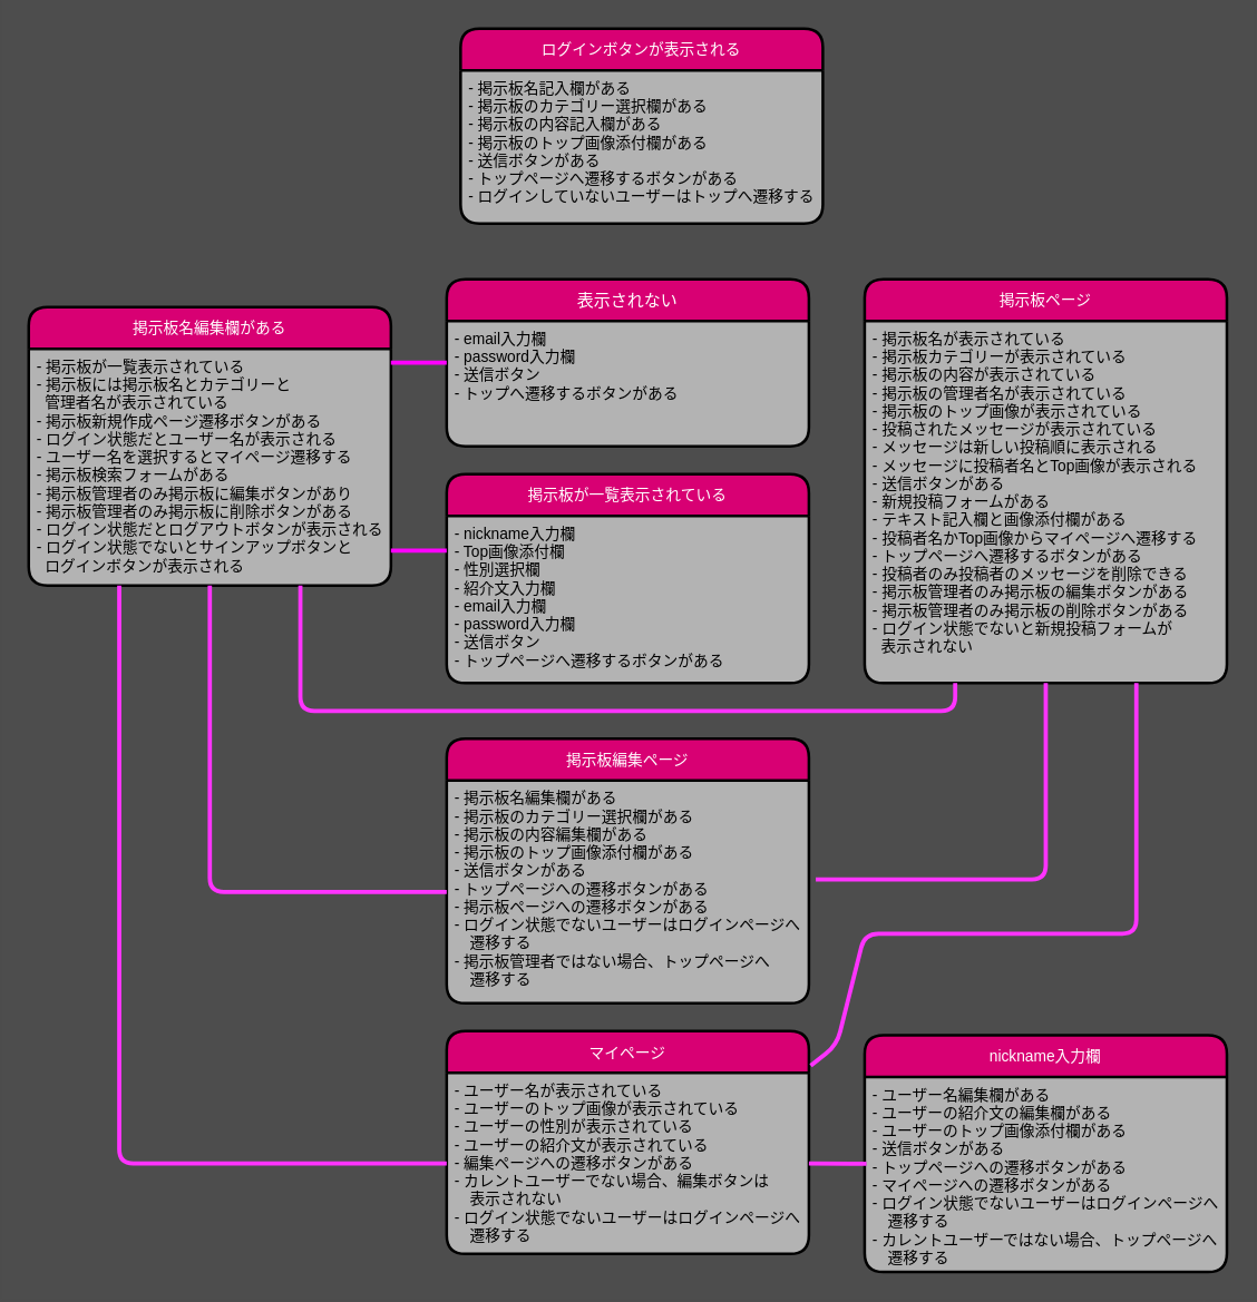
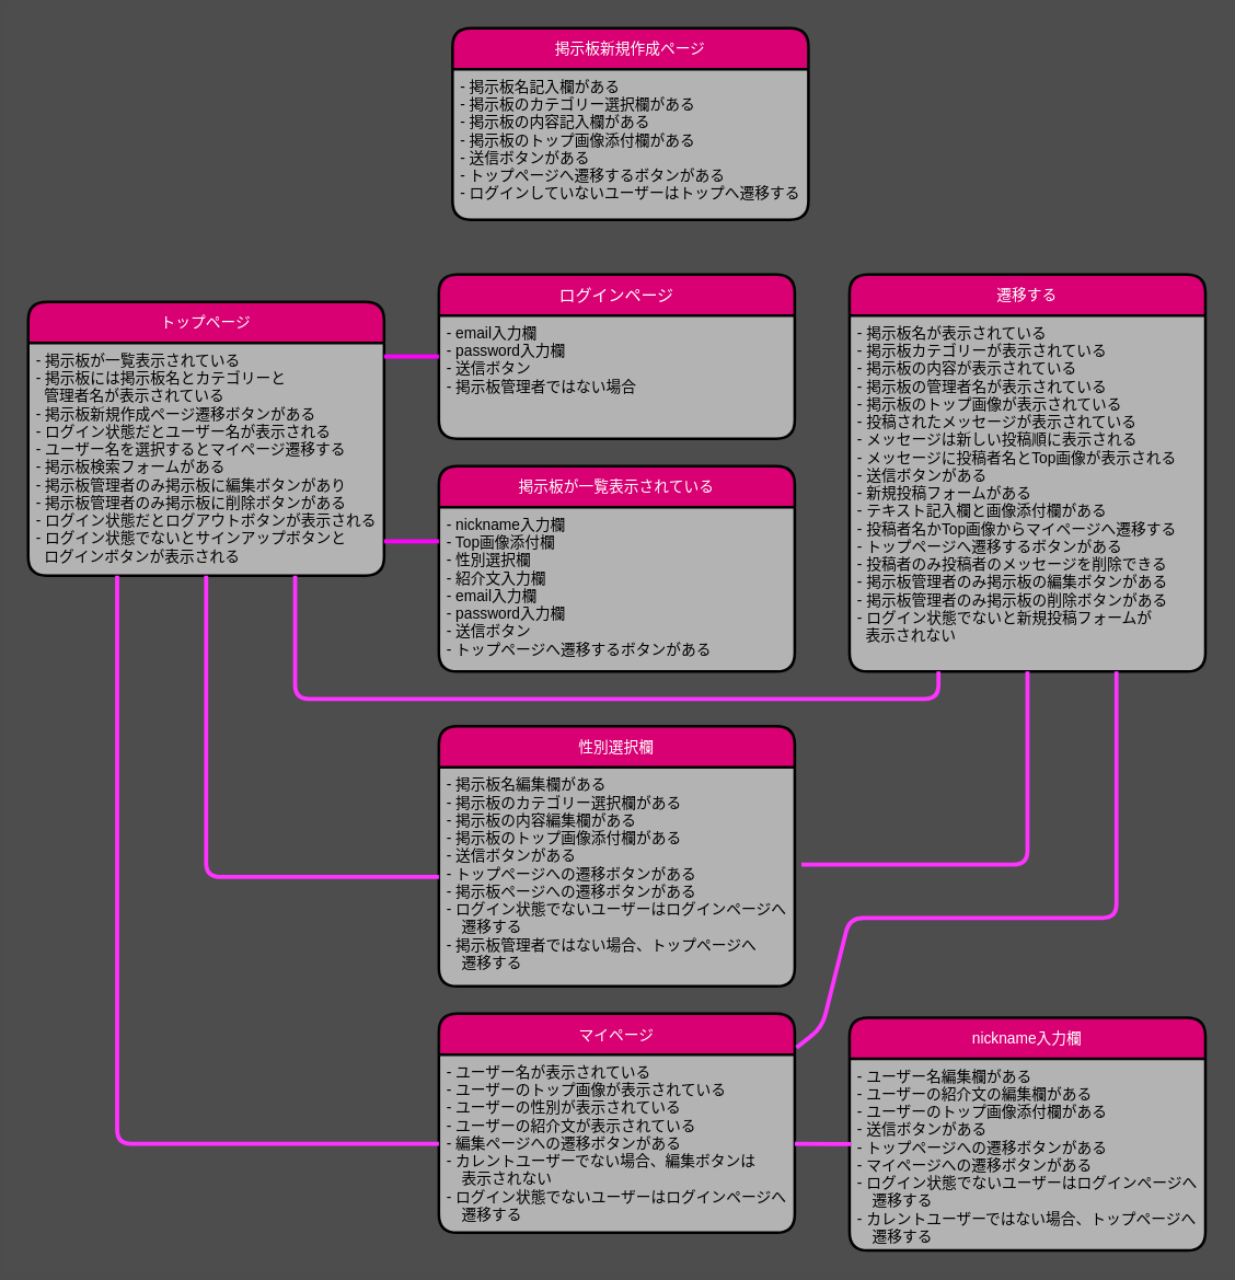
  <mxCell id="0" />
  <mxCell id="1" parent="0" />
- <mxCell id="2" value="表示されない" style="swimlane;childLayout=stackLayout;horizontal=1;startSize=30;horizontalStack=0;rounded=1;fontSize=12;fontStyle=0;strokeWidth=2;resizeParent=0;resizeLast=1;shadow=0;dashed=0;align=center;fillColor=#d80073;fontColor=#ffffff;strokeColor=#000000;swimlaneFillColor=#B3B3B3;" parent="1" vertex="1"><mxGeometry x="320" y="200" width="260" height="120" as="geometry" /></mxCell>
- <mxCell id="3" value="- email入力欄&#10;- password入力欄&#10;- 送信ボタン&#10;- トップへ遷移するボタンがある" style="align=left;strokeColor=none;fillColor=none;spacingLeft=4;fontSize=11;verticalAlign=top;resizable=0;rotatable=0;part=1;" parent="2" vertex="1"><mxGeometry y="30" width="260" height="90" as="geometry" /></mxCell>
+ <mxCell id="2" value="ログインページ" style="swimlane;childLayout=stackLayout;horizontal=1;startSize=30;horizontalStack=0;rounded=1;fontSize=12;fontStyle=0;strokeWidth=2;resizeParent=0;resizeLast=1;shadow=0;dashed=0;align=center;fillColor=#d80073;fontColor=#ffffff;strokeColor=#000000;swimlaneFillColor=#B3B3B3;" parent="1" vertex="1"><mxGeometry x="320" y="200" width="260" height="120" as="geometry" /></mxCell>
+ <mxCell id="3" value="- email入力欄&#10;- password入力欄&#10;- 送信ボタン&#10;- 掲示板管理者ではない場合" style="align=left;strokeColor=none;fillColor=none;spacingLeft=4;fontSize=11;verticalAlign=top;resizable=0;rotatable=0;part=1;" parent="2" vertex="1"><mxGeometry y="30" width="260" height="90" as="geometry" /></mxCell>
  <mxCell id="4" value="掲示板が一覧表示されている" style="swimlane;childLayout=stackLayout;horizontal=1;startSize=30;horizontalStack=0;rounded=1;fontSize=11;fontStyle=0;strokeWidth=2;resizeParent=0;resizeLast=1;shadow=0;dashed=0;align=center;fillColor=#d80073;fontColor=#ffffff;strokeColor=#000000;swimlaneFillColor=#B3B3B3;" parent="1" vertex="1"><mxGeometry x="320" y="340" width="260" height="150" as="geometry" /></mxCell>
  <mxCell id="5" value="- nickname入力欄&#10;- Top画像添付欄&#10;- 性別選択欄&#10;- 紹介文入力欄&#10;- email入力欄&#10;- password入力欄&#10;- 送信ボタン&#10;- トップページへ遷移するボタンがある" style="align=left;strokeColor=none;fillColor=none;spacingLeft=4;fontSize=11;verticalAlign=top;resizable=0;rotatable=0;part=1;" parent="4" vertex="1"><mxGeometry y="30" width="260" height="120" as="geometry" /></mxCell>
- <mxCell id="6" value="掲示板名編集欄がある" style="swimlane;childLayout=stackLayout;horizontal=1;startSize=30;horizontalStack=0;rounded=1;fontSize=11;fontStyle=0;strokeWidth=2;resizeParent=0;resizeLast=1;shadow=0;dashed=0;align=center;fillColor=#d80073;fontColor=#ffffff;strokeColor=#000000;swimlaneFillColor=#B3B3B3;" parent="1" vertex="1"><mxGeometry x="20" y="220" width="260" height="200" as="geometry" /></mxCell>
+ <mxCell id="6" value="トップページ" style="swimlane;childLayout=stackLayout;horizontal=1;startSize=30;horizontalStack=0;rounded=1;fontSize=11;fontStyle=0;strokeWidth=2;resizeParent=0;resizeLast=1;shadow=0;dashed=0;align=center;fillColor=#d80073;fontColor=#ffffff;strokeColor=#000000;swimlaneFillColor=#B3B3B3;" parent="1" vertex="1"><mxGeometry x="20" y="220" width="260" height="200" as="geometry" /></mxCell>
  <mxCell id="7" value="- 掲示板が一覧表示されている&#10;- 掲示板には掲示板名とカテゴリーと&#10;  管理者名が表示されている&#10;- 掲示板新規作成ページ遷移ボタンがある&#10;- ログイン状態だとユーザー名が表示される&#10;- ユーザー名を選択するとマイページ遷移する&#10;- 掲示板検索フォームがある&#10;- 掲示板管理者のみ掲示板に編集ボタンがあり&#10;- 掲示板管理者のみ掲示板に削除ボタンがある&#10;- ログイン状態だとログアウトボタンが表示される&#10;- ログイン状態でないとサインアップボタンと&#10;  ログインボタンが表示される" style="align=left;strokeColor=none;fillColor=none;spacingLeft=4;fontSize=11;verticalAlign=top;resizable=0;rotatable=0;part=1;" parent="6" vertex="1"><mxGeometry y="30" width="260" height="170" as="geometry" /></mxCell>
- <mxCell id="8" value="ログインボタンが表示される" style="swimlane;childLayout=stackLayout;horizontal=1;startSize=30;horizontalStack=0;rounded=1;fontSize=11;fontStyle=0;strokeWidth=2;resizeParent=0;resizeLast=1;shadow=0;dashed=0;align=center;fillColor=#d80073;fontColor=#ffffff;strokeColor=#000000;swimlaneFillColor=#B3B3B3;" parent="1" vertex="1"><mxGeometry x="330" y="20" width="260" height="140" as="geometry" /></mxCell>
+ <mxCell id="8" value="掲示板新規作成ページ" style="swimlane;childLayout=stackLayout;horizontal=1;startSize=30;horizontalStack=0;rounded=1;fontSize=11;fontStyle=0;strokeWidth=2;resizeParent=0;resizeLast=1;shadow=0;dashed=0;align=center;fillColor=#d80073;fontColor=#ffffff;strokeColor=#000000;swimlaneFillColor=#B3B3B3;" parent="1" vertex="1"><mxGeometry x="330" y="20" width="260" height="140" as="geometry" /></mxCell>
  <mxCell id="9" value="- 掲示板名記入欄がある&#10;- 掲示板のカテゴリー選択欄がある&#10;- 掲示板の内容記入欄がある&#10;- 掲示板のトップ画像添付欄がある&#10;- 送信ボタンがある&#10;- トップページへ遷移するボタンがある&#10;- ログインしていないユーザーはトップへ遷移する" style="align=left;strokeColor=none;fillColor=none;spacingLeft=4;fontSize=11;verticalAlign=top;resizable=0;rotatable=0;part=1;" parent="8" vertex="1"><mxGeometry y="30" width="260" height="110" as="geometry" /></mxCell>
- <mxCell id="10" value="掲示板ページ" style="swimlane;childLayout=stackLayout;horizontal=1;startSize=30;horizontalStack=0;rounded=1;fontSize=11;fontStyle=0;strokeWidth=2;resizeParent=0;resizeLast=1;shadow=0;dashed=0;align=center;fillColor=#d80073;fontColor=#ffffff;strokeColor=#000000;swimlaneFillColor=#B3B3B3;" parent="1" vertex="1"><mxGeometry x="620" y="200" width="260" height="290" as="geometry" /></mxCell>
+ <mxCell id="10" value="遷移する" style="swimlane;childLayout=stackLayout;horizontal=1;startSize=30;horizontalStack=0;rounded=1;fontSize=11;fontStyle=0;strokeWidth=2;resizeParent=0;resizeLast=1;shadow=0;dashed=0;align=center;fillColor=#d80073;fontColor=#ffffff;strokeColor=#000000;swimlaneFillColor=#B3B3B3;" parent="1" vertex="1"><mxGeometry x="620" y="200" width="260" height="290" as="geometry" /></mxCell>
  <mxCell id="11" value="- 掲示板名が表示されている&#10;- 掲示板カテゴリーが表示されている&#10;- 掲示板の内容が表示されている&#10;- 掲示板の管理者名が表示されている&#10;- 掲示板のトップ画像が表示されている&#10;- 投稿されたメッセージが表示されている&#10;- メッセージは新しい投稿順に表示される&#10;- メッセージに投稿者名とTop画像が表示される&#10;- 送信ボタンがある&#10;- 新規投稿フォームがある&#10;- テキスト記入欄と画像添付欄がある&#10;- 投稿者名かTop画像からマイページへ遷移する&#10;- トップページへ遷移するボタンがある&#10;- 投稿者のみ投稿者のメッセージを削除できる&#10;- 掲示板管理者のみ掲示板の編集ボタンがある&#10;- 掲示板管理者のみ掲示板の削除ボタンがある&#10;- ログイン状態でないと新規投稿フォームが&#10;  表示されない&#10;" style="align=left;strokeColor=none;fillColor=none;spacingLeft=4;fontSize=11;verticalAlign=top;resizable=0;rotatable=0;part=1;" parent="10" vertex="1"><mxGeometry y="30" width="260" height="260" as="geometry" /></mxCell>
  <mxCell id="12" value="" style="line;strokeWidth=3;rotatable=0;dashed=0;labelPosition=right;align=left;verticalAlign=middle;spacingTop=0;spacingLeft=6;points=[];portConstraint=eastwest;fontSize=11;strokeColor=#FF00FF;" parent="1" vertex="1"><mxGeometry x="280" y="255" width="40" height="10" as="geometry" /></mxCell>
  <mxCell id="13" value="" style="line;strokeWidth=3;rotatable=0;dashed=0;labelPosition=right;align=left;verticalAlign=middle;spacingTop=0;spacingLeft=6;points=[];portConstraint=eastwest;fontSize=11;strokeColor=#FF00FF;" parent="1" vertex="1"><mxGeometry x="280" y="390" width="40" height="10" as="geometry" /></mxCell>
  <mxCell id="14" value="マイページ" style="swimlane;childLayout=stackLayout;horizontal=1;startSize=30;horizontalStack=0;rounded=1;fontSize=11;fontStyle=0;strokeWidth=2;resizeParent=0;resizeLast=1;shadow=0;dashed=0;align=center;fillColor=#d80073;fontColor=#ffffff;strokeColor=#000000;swimlaneFillColor=#B3B3B3;" parent="1" vertex="1"><mxGeometry x="320" y="740" width="260" height="160" as="geometry" /></mxCell>
  <mxCell id="15" value="- ユーザー名が表示されている&#10;- ユーザーのトップ画像が表示されている&#10;- ユーザーの性別が表示されている&#10;- ユーザーの紹介文が表示されている&#10;- 編集ページへの遷移ボタンがある&#10;- カレントユーザーでない場合、編集ボタンは&#10;　表示されない&#10;- ログイン状態でないユーザーはログインページへ&#10;　遷移する" style="align=left;strokeColor=none;fillColor=none;spacingLeft=4;fontSize=11;verticalAlign=top;resizable=0;rotatable=0;part=1;" parent="14" vertex="1"><mxGeometry y="30" width="260" height="130" as="geometry" /></mxCell>
  <mxCell id="16" value="nickname入力欄" style="swimlane;childLayout=stackLayout;horizontal=1;startSize=30;horizontalStack=0;rounded=1;fontSize=11;fontStyle=0;strokeWidth=2;resizeParent=0;resizeLast=1;shadow=0;dashed=0;align=center;fillColor=#d80073;fontColor=#ffffff;strokeColor=#000000;swimlaneFillColor=#B3B3B3;" parent="1" vertex="1"><mxGeometry x="620" y="743" width="260" height="170" as="geometry" /></mxCell>
  <mxCell id="17" value="- ユーザー名編集欄がある&#10;- ユーザーの紹介文の編集欄がある&#10;- ユーザーのトップ画像添付欄がある&#10;- 送信ボタンがある&#10;- トップページへの遷移ボタンがある&#10;- マイページへの遷移ボタンがある&#10;- ログイン状態でないユーザーはログインページへ&#10;　遷移する&#10;- カレントユーザーではない場合、トップページへ&#10;　遷移する" style="align=left;strokeColor=none;fillColor=none;spacingLeft=4;fontSize=11;verticalAlign=top;resizable=0;rotatable=0;part=1;" parent="16" vertex="1"><mxGeometry y="30" width="260" height="140" as="geometry" /></mxCell>
- <mxCell id="18" value="掲示板編集ページ" style="swimlane;childLayout=stackLayout;horizontal=1;startSize=30;horizontalStack=0;rounded=1;fontSize=11;fontStyle=0;strokeWidth=2;resizeParent=0;resizeLast=1;shadow=0;dashed=0;align=center;fillColor=#d80073;fontColor=#ffffff;strokeColor=#000000;swimlaneFillColor=#B3B3B3;" parent="1" vertex="1"><mxGeometry x="320" y="530" width="260" height="190" as="geometry" /></mxCell>
+ <mxCell id="18" value="性別選択欄" style="swimlane;childLayout=stackLayout;horizontal=1;startSize=30;horizontalStack=0;rounded=1;fontSize=11;fontStyle=0;strokeWidth=2;resizeParent=0;resizeLast=1;shadow=0;dashed=0;align=center;fillColor=#d80073;fontColor=#ffffff;strokeColor=#000000;swimlaneFillColor=#B3B3B3;" parent="1" vertex="1"><mxGeometry x="320" y="530" width="260" height="190" as="geometry" /></mxCell>
  <mxCell id="19" value="- 掲示板名編集欄がある&#10;- 掲示板のカテゴリー選択欄がある&#10;- 掲示板の内容編集欄がある&#10;- 掲示板のトップ画像添付欄がある&#10;- 送信ボタンがある&#10;- トップページへの遷移ボタンがある&#10;- 掲示板ページへの遷移ボタンがある&#10;- ログイン状態でないユーザーはログインページへ&#10;　遷移する&#10;- 掲示板管理者ではない場合、トップページへ&#10;　遷移する" style="align=left;strokeColor=none;fillColor=none;spacingLeft=4;fontSize=11;verticalAlign=top;resizable=0;rotatable=0;part=1;" parent="18" vertex="1"><mxGeometry y="30" width="260" height="160" as="geometry" /></mxCell>
  <mxCell id="20" style="edgeStyle=none;html=1;exitX=0.5;exitY=1;exitDx=0;exitDy=0;entryX=0;entryY=0.5;entryDx=0;entryDy=0;endArrow=none;endFill=0;strokeColor=#FF33FF;strokeWidth=3;" edge="1" parent="1" source="7" target="19"><mxGeometry relative="1" as="geometry"><Array as="points"><mxPoint x="150" y="640" /></Array></mxGeometry></mxCell>
  <mxCell id="21" style="edgeStyle=none;html=1;exitX=0.75;exitY=1;exitDx=0;exitDy=0;entryX=0.25;entryY=1;entryDx=0;entryDy=0;endArrow=none;endFill=0;strokeColor=#FF33FF;strokeWidth=3;" edge="1" parent="1" source="7" target="11"><mxGeometry relative="1" as="geometry"><Array as="points"><mxPoint x="215" y="510" /><mxPoint x="685" y="510" /></Array></mxGeometry></mxCell>
  <mxCell id="22" style="edgeStyle=none;html=1;exitX=0.5;exitY=1;exitDx=0;exitDy=0;entryX=1.019;entryY=0.444;entryDx=0;entryDy=0;entryPerimeter=0;endArrow=none;endFill=0;strokeColor=#FF33FF;strokeWidth=3;" edge="1" parent="1" source="11" target="19"><mxGeometry relative="1" as="geometry"><Array as="points"><mxPoint x="750" y="631" /></Array></mxGeometry></mxCell>
  <mxCell id="23" style="edgeStyle=none;html=1;exitX=0.25;exitY=1;exitDx=0;exitDy=0;entryX=0;entryY=0.5;entryDx=0;entryDy=0;endArrow=none;endFill=0;strokeColor=#FF33FF;strokeWidth=3;" edge="1" parent="1" source="7" target="15"><mxGeometry relative="1" as="geometry"><Array as="points"><mxPoint x="85" y="835" /></Array></mxGeometry></mxCell>
  <mxCell id="24" style="edgeStyle=none;html=1;exitX=0.75;exitY=1;exitDx=0;exitDy=0;entryX=1.005;entryY=0.155;entryDx=0;entryDy=0;entryPerimeter=0;endArrow=none;endFill=0;strokeColor=#FF33FF;strokeWidth=3;" edge="1" parent="1" source="11" target="14"><mxGeometry relative="1" as="geometry"><Array as="points"><mxPoint x="815" y="670" /><mxPoint x="620" y="670" /><mxPoint x="600" y="750" /></Array></mxGeometry></mxCell>
  <mxCell id="25" style="edgeStyle=none;html=1;exitX=1;exitY=0.5;exitDx=0;exitDy=0;entryX=0.005;entryY=0.445;entryDx=0;entryDy=0;entryPerimeter=0;endArrow=none;endFill=0;strokeColor=#FF33FF;strokeWidth=3;" edge="1" parent="1" source="15" target="17"><mxGeometry relative="1" as="geometry" /></mxCell>
